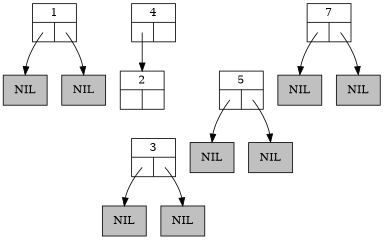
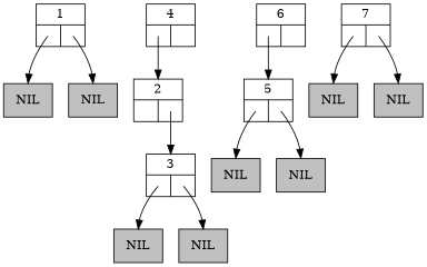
  digraph {
    ranksep=0.5
    node [fillcolor=grey shape=record style=filled]
    edge [headclip=false headport=n tailclip=false tailport="left:c"]
    n1 [fillcolor=red label="{1|{<left>|<right>}}" style=""]
    n2 [label=NIL]
    n3 [label=NIL]
    n4 [fillcolor=red label="{2|{<left>|<right>}}" style=""]
    n5 [fillcolor=red label="{3|{<left>|<right>}}" style=""]
    n6 [label=NIL]
    n7 [label=NIL]
    n8 [fillcolor=red label="{4|{<left>|<right>}}" style=""]
+   n9 [fillcolor=red label="{6|{<left>|<right>}}" style=""]
    n10 [fillcolor=red label="{5|{<left>|<right>}}" style=""]
    n11 [label=NIL]
    n12 [label=NIL]
    n13 [fillcolor=red label="{7|{<left>|<right>}}" style=""]
    n14 [label=NIL]
    n15 [label=NIL]
    n1 -> n2
    n1 -> n3 [tailport="right:c"]
+   n4 -> n5 [tailport="right:c"]
    n5 -> n6
    n5 -> n7 [tailport="right:c"]
    n8 -> n4
+   n9 -> n10
    n10 -> n11
    n10 -> n12 [tailport="right:c"]
    n13 -> n14
    n13 -> n15 [tailport="right:c"]
  }
